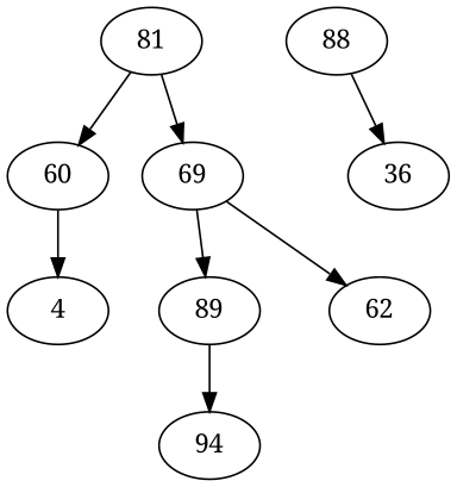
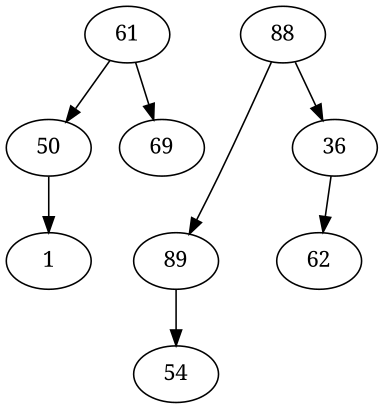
  digraph {
    fontname="Noto Serif"
    node [fontname="Noto Serif"]
    edge [fontname="Noto Serif"]
-   n1 [label=81]
-   n2 [label=60]
+   n1 [label=61]
+   n2 [label=50]
    n3 [label=69]
    n4 [label=88]
    n5 [label=36]
    n6 [label=89]
-   n7 [label=4]
+   n7 [label=1]
    n8 [label=62]
-   n9 [label=94]
+   n9 [label=54]
    n1 -> n2
    n1 -> n3
    n2 -> n7
    n4 -> n5
-   n3 -> n6
-   n3 -> n8
+   n4 -> n6
+   n5 -> n8
    n6 -> n9
  }
